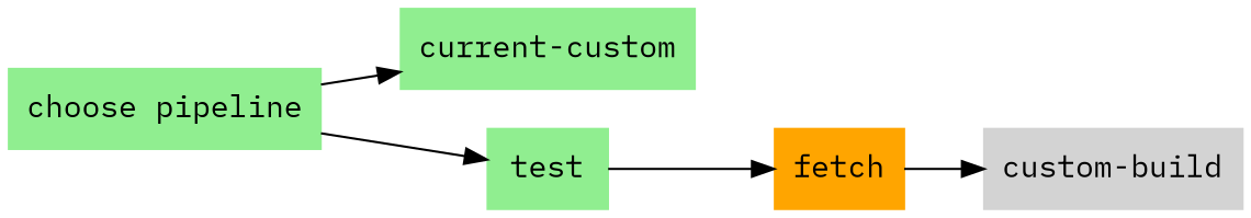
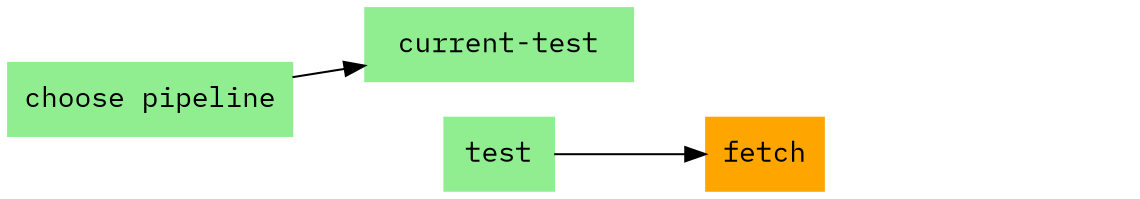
  digraph {
    fontname="IBM Plex Mono"
    rankdir=LR
    node [color="#90ee90" fillcolor="#90ee90" fontname="IBM Plex Mono" shape=box style=filled]
    edge [fontname="IBM Plex Mono"]
-   n1 [label="current-custom"]
+   n1 [label="current-test"]
    n2 [label="choose pipeline"]
    n3 [label=test]
    n4 [color="#ffa500" fillcolor="#ffa500" label=fetch]
-   n5 [color="#d3d3d3" fillcolor="#d3d3d3" label="custom-build"]
    n2 -> n1
-   n2 -> n3
    n3 -> n4
-   n4 -> n5
  }
